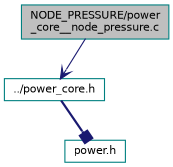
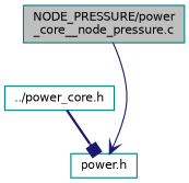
  digraph {
    node [color=teal fillcolor=white fontname=Helvetica fontsize=10 shape=record style=filled]
    edge [color=midnightblue fontname=Helvetica fontsize=10 labelfontname=Helvetica labelfontsize=10]
    n1 [fillcolor=grey75 fontcolor=black height=0.2 label="NODE_PRESSURE/power\l_core__node_pressure.c" width=0.4]
    n2 [height=0.2 label="../power_core.h" width=0.4]
    n3 [height=0.2 label="power.h" width=0.4]
-   n1 -> n2 [arrowhead=vee style=solid]
+   n1 -> n3 [arrowhead=vee style=solid]
    n2 -> n3 [arrowhead=box style=bold]
  }
